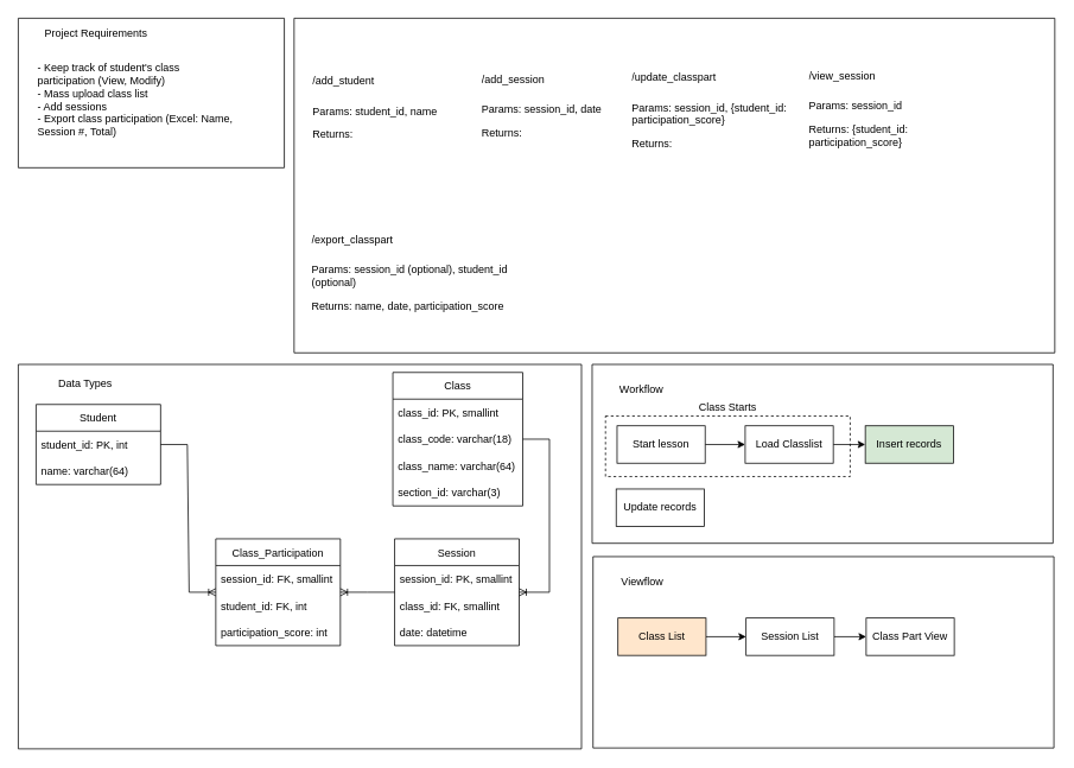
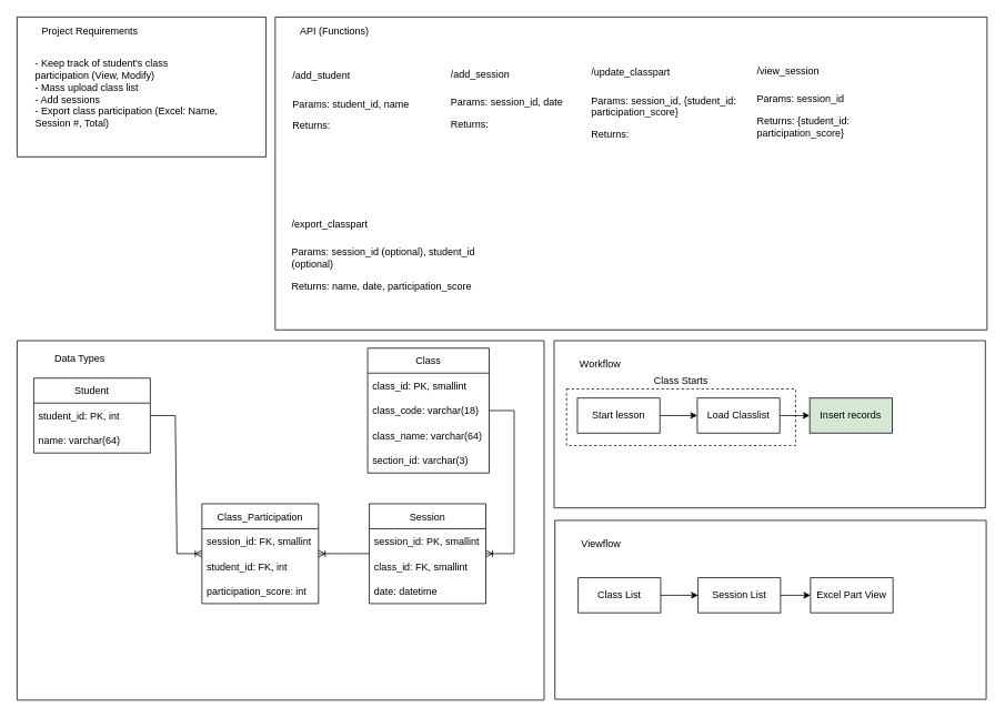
  <mxCell id="0" />
  <mxCell id="1" parent="0" />
  <mxCell id="2" value="" style="swimlane;startSize=0;strokeColor=default;" parent="1" vertex="1"><mxGeometry x="20" y="20" width="299" height="168" as="geometry"><mxRectangle x="3" y="3" width="50" height="44" as="alternateBounds" /></mxGeometry></mxCell>
  <mxCell id="3" value="Project Requirements" style="text;html=1;align=center;verticalAlign=middle;resizable=0;points=[];autosize=1;strokeColor=none;fillColor=none;" parent="2" vertex="1"><mxGeometry x="20" y="4" width="133" height="26" as="geometry" /></mxCell>
  <mxCell id="4" value="- Keep track of student's class participation (View, Modify)&lt;br&gt;- Mass upload class list&lt;br&gt;- Add sessions&lt;br&gt;- Export class participation (Excel: Name, Session #, Total)" style="text;html=1;strokeColor=none;fillColor=none;align=left;verticalAlign=middle;whiteSpace=wrap;rounded=0;" parent="2" vertex="1"><mxGeometry x="20" y="27" width="229" height="129" as="geometry" /></mxCell>
  <mxCell id="5" value="" style="swimlane;startSize=0;strokeColor=default;" parent="1" vertex="1"><mxGeometry x="330" y="20" width="855" height="376" as="geometry"><mxRectangle x="304" y="3" width="50" height="44" as="alternateBounds" /></mxGeometry></mxCell>
+ <mxCell id="6" value="API (Functions)" style="text;html=1;align=center;verticalAlign=middle;resizable=0;points=[];autosize=1;strokeColor=none;fillColor=none;" parent="5" vertex="1"><mxGeometry x="20" y="5" width="101" height="26" as="geometry" /></mxCell>
  <mxCell id="7" value="&lt;h1 style=&quot;&quot;&gt;&lt;font style=&quot;font-weight: normal; font-size: 12px;&quot;&gt;/add_student&lt;/font&gt;&lt;/h1&gt;&lt;p style=&quot;&quot;&gt;Params: student_id, name&lt;br&gt;&lt;/p&gt;&lt;p style=&quot;&quot;&gt;Returns:&amp;nbsp;&lt;/p&gt;&lt;p style=&quot;&quot;&gt;&lt;br&gt;&lt;/p&gt;" style="text;html=1;strokeColor=none;fillColor=none;spacing=5;spacingTop=-20;whiteSpace=wrap;overflow=hidden;rounded=0;" parent="5" vertex="1"><mxGeometry x="16" y="47" width="190" height="120" as="geometry" /></mxCell>
  <mxCell id="8" value="&lt;h1 style=&quot;&quot;&gt;&lt;font style=&quot;font-weight: normal; font-size: 12px;&quot;&gt;/add_session&lt;/font&gt;&lt;/h1&gt;&lt;p style=&quot;&quot;&gt;Params: session_id, date&lt;br&gt;&lt;/p&gt;&lt;p style=&quot;&quot;&gt;Returns:&amp;nbsp;&lt;/p&gt;&lt;p style=&quot;&quot;&gt;&lt;br&gt;&lt;/p&gt;" style="text;html=1;strokeColor=none;fillColor=none;spacing=5;spacingTop=-20;whiteSpace=wrap;overflow=hidden;rounded=0;" parent="5" vertex="1"><mxGeometry x="206" y="45" width="190" height="120" as="geometry" /></mxCell>
  <mxCell id="9" value="&lt;h1 style=&quot;&quot;&gt;&lt;font style=&quot;font-weight: normal; font-size: 12px;&quot;&gt;/update_classpart&lt;/font&gt;&lt;/h1&gt;&lt;p style=&quot;&quot;&gt;Params: session_id, {student_id: participation_score}&lt;br&gt;&lt;/p&gt;&lt;p style=&quot;&quot;&gt;Returns:&amp;nbsp;&lt;/p&gt;&lt;p style=&quot;&quot;&gt;&lt;br&gt;&lt;/p&gt;" style="text;html=1;strokeColor=none;fillColor=none;spacing=5;spacingTop=-20;whiteSpace=wrap;overflow=hidden;rounded=0;" parent="5" vertex="1"><mxGeometry x="375" y="43" width="190" height="120" as="geometry" /></mxCell>
  <mxCell id="10" value="&lt;h1 style=&quot;&quot;&gt;&lt;font style=&quot;font-weight: normal; font-size: 12px;&quot;&gt;/view_session&lt;/font&gt;&lt;/h1&gt;&lt;p style=&quot;&quot;&gt;Params: session_id&lt;br&gt;&lt;/p&gt;&lt;p style=&quot;&quot;&gt;Returns: {student_id: participation_score}&lt;/p&gt;&lt;p style=&quot;&quot;&gt;&lt;br&gt;&lt;/p&gt;" style="text;html=1;strokeColor=none;fillColor=none;spacing=5;spacingTop=-20;whiteSpace=wrap;overflow=hidden;rounded=0;" parent="5" vertex="1"><mxGeometry x="574" y="41" width="190" height="120" as="geometry" /></mxCell>
  <mxCell id="11" value="&lt;h1 style=&quot;&quot;&gt;&lt;font style=&quot;font-weight: normal; font-size: 12px;&quot;&gt;/export_classpart&lt;/font&gt;&lt;/h1&gt;&lt;p style=&quot;&quot;&gt;Params: session_id (optional), student_id (optional)&lt;br&gt;&lt;/p&gt;&lt;p style=&quot;&quot;&gt;Returns: name, date, participation_score&lt;/p&gt;&lt;p style=&quot;&quot;&gt;&lt;br&gt;&lt;/p&gt;" style="text;html=1;strokeColor=none;fillColor=none;spacing=5;spacingTop=-20;whiteSpace=wrap;overflow=hidden;rounded=0;" parent="5" vertex="1"><mxGeometry x="15" y="225" width="238" height="120" as="geometry" /></mxCell>
  <mxCell id="12" value="" style="swimlane;startSize=0;fontSize=12;strokeColor=default;" parent="1" vertex="1"><mxGeometry x="20" y="409" width="633" height="432" as="geometry" /></mxCell>
  <mxCell id="13" value="Data Types" style="text;html=1;align=center;verticalAlign=middle;resizable=0;points=[];autosize=1;strokeColor=none;fillColor=none;" parent="12" vertex="1"><mxGeometry x="36" y="9" width="78" height="26" as="geometry" /></mxCell>
  <mxCell id="14" value="Student" style="swimlane;fontStyle=0;childLayout=stackLayout;horizontal=1;startSize=30;horizontalStack=0;resizeParent=1;resizeParentMax=0;resizeLast=0;collapsible=1;marginBottom=0;fontSize=12;strokeColor=default;" parent="12" vertex="1"><mxGeometry x="20" y="45" width="140" height="90" as="geometry" /></mxCell>
  <mxCell id="15" value="student_id: PK, int " style="text;strokeColor=none;fillColor=none;align=left;verticalAlign=middle;spacingLeft=4;spacingRight=4;overflow=hidden;points=[[0,0.5],[1,0.5]];portConstraint=eastwest;rotatable=0;fontSize=12;" parent="14" vertex="1"><mxGeometry y="30" width="140" height="30" as="geometry" /></mxCell>
  <mxCell id="16" value="name: varchar(64)" style="text;strokeColor=none;fillColor=none;align=left;verticalAlign=middle;spacingLeft=4;spacingRight=4;overflow=hidden;points=[[0,0.5],[1,0.5]];portConstraint=eastwest;rotatable=0;fontSize=12;" parent="14" vertex="1"><mxGeometry y="60" width="140" height="30" as="geometry" /></mxCell>
  <mxCell id="17" value="Session" style="swimlane;fontStyle=0;childLayout=stackLayout;horizontal=1;startSize=30;horizontalStack=0;resizeParent=1;resizeParentMax=0;resizeLast=0;collapsible=1;marginBottom=0;fontSize=12;strokeColor=default;" parent="12" vertex="1"><mxGeometry x="423" y="196" width="140" height="120" as="geometry" /></mxCell>
  <mxCell id="18" value="session_id: PK, smallint" style="text;strokeColor=none;fillColor=none;align=left;verticalAlign=middle;spacingLeft=4;spacingRight=4;overflow=hidden;points=[[0,0.5],[1,0.5]];portConstraint=eastwest;rotatable=0;fontSize=12;" parent="17" vertex="1"><mxGeometry y="30" width="140" height="30" as="geometry" /></mxCell>
  <mxCell id="19" value="class_id: FK, smallint" style="text;strokeColor=none;fillColor=none;align=left;verticalAlign=middle;spacingLeft=4;spacingRight=4;overflow=hidden;points=[[0,0.5],[1,0.5]];portConstraint=eastwest;rotatable=0;fontSize=12;" parent="17" vertex="1"><mxGeometry y="60" width="140" height="30" as="geometry" /></mxCell>
  <mxCell id="20" value="date: datetime" style="text;strokeColor=none;fillColor=none;align=left;verticalAlign=middle;spacingLeft=4;spacingRight=4;overflow=hidden;points=[[0,0.5],[1,0.5]];portConstraint=eastwest;rotatable=0;fontSize=12;" parent="17" vertex="1"><mxGeometry y="90" width="140" height="30" as="geometry" /></mxCell>
  <mxCell id="21" value="Class_Participation" style="swimlane;fontStyle=0;childLayout=stackLayout;horizontal=1;startSize=30;horizontalStack=0;resizeParent=1;resizeParentMax=0;resizeLast=0;collapsible=1;marginBottom=0;fontSize=12;strokeColor=default;" parent="12" vertex="1"><mxGeometry x="222" y="196" width="140" height="120" as="geometry" /></mxCell>
  <mxCell id="22" value="session_id: FK, smallint" style="text;strokeColor=none;fillColor=none;align=left;verticalAlign=middle;spacingLeft=4;spacingRight=4;overflow=hidden;points=[[0,0.5],[1,0.5]];portConstraint=eastwest;rotatable=0;fontSize=12;" parent="21" vertex="1"><mxGeometry y="30" width="140" height="30" as="geometry" /></mxCell>
  <mxCell id="23" value="student_id: FK, int" style="text;strokeColor=none;fillColor=none;align=left;verticalAlign=middle;spacingLeft=4;spacingRight=4;overflow=hidden;points=[[0,0.5],[1,0.5]];portConstraint=eastwest;rotatable=0;fontSize=12;" parent="21" vertex="1"><mxGeometry y="60" width="140" height="30" as="geometry" /></mxCell>
  <mxCell id="24" value="participation_score: int" style="text;strokeColor=none;fillColor=none;align=left;verticalAlign=middle;spacingLeft=4;spacingRight=4;overflow=hidden;points=[[0,0.5],[1,0.5]];portConstraint=eastwest;rotatable=0;fontSize=12;" parent="21" vertex="1"><mxGeometry y="90" width="140" height="30" as="geometry" /></mxCell>
  <mxCell id="25" value="" style="edgeStyle=entityRelationEdgeStyle;fontSize=12;html=1;endArrow=ERoneToMany;rounded=0;" parent="12" source="14" target="21" edge="1"><mxGeometry width="100" height="100" relative="1" as="geometry"><mxPoint x="216" y="120" as="sourcePoint" /><mxPoint x="316" y="20" as="targetPoint" /></mxGeometry></mxCell>
  <mxCell id="26" value="" style="edgeStyle=entityRelationEdgeStyle;fontSize=12;html=1;endArrow=ERoneToMany;rounded=0;" parent="12" source="17" target="21" edge="1"><mxGeometry width="100" height="100" relative="1" as="geometry"><mxPoint x="350" y="66" as="sourcePoint" /><mxPoint x="412" y="232" as="targetPoint" /></mxGeometry></mxCell>
  <mxCell id="27" value="Class" style="swimlane;fontStyle=0;childLayout=stackLayout;horizontal=1;startSize=30;horizontalStack=0;resizeParent=1;resizeParentMax=0;resizeLast=0;collapsible=1;marginBottom=0;" parent="12" vertex="1"><mxGeometry x="421" y="9" width="146" height="150" as="geometry" /></mxCell>
  <mxCell id="28" value="class_id: PK, smallint" style="text;strokeColor=none;fillColor=none;align=left;verticalAlign=middle;spacingLeft=4;spacingRight=4;overflow=hidden;points=[[0,0.5],[1,0.5]];portConstraint=eastwest;rotatable=0;" parent="27" vertex="1"><mxGeometry y="30" width="146" height="30" as="geometry" /></mxCell>
  <mxCell id="29" value="class_code: varchar(18)" style="text;strokeColor=none;fillColor=none;align=left;verticalAlign=middle;spacingLeft=4;spacingRight=4;overflow=hidden;points=[[0,0.5],[1,0.5]];portConstraint=eastwest;rotatable=0;" parent="27" vertex="1"><mxGeometry y="60" width="146" height="30" as="geometry" /></mxCell>
  <mxCell id="30" value="class_name: varchar(64)" style="text;strokeColor=none;fillColor=none;align=left;verticalAlign=middle;spacingLeft=4;spacingRight=4;overflow=hidden;points=[[0,0.5],[1,0.5]];portConstraint=eastwest;rotatable=0;" parent="27" vertex="1"><mxGeometry y="90" width="146" height="30" as="geometry" /></mxCell>
  <mxCell id="31" value="section_id: varchar(3)" style="text;strokeColor=none;fillColor=none;align=left;verticalAlign=middle;spacingLeft=4;spacingRight=4;overflow=hidden;points=[[0,0.5],[1,0.5]];portConstraint=eastwest;rotatable=0;" parent="27" vertex="1"><mxGeometry y="120" width="146" height="30" as="geometry" /></mxCell>
  <mxCell id="32" value="" style="edgeStyle=entityRelationEdgeStyle;fontSize=12;html=1;endArrow=ERoneToMany;rounded=0;" parent="12" source="27" target="17" edge="1"><mxGeometry width="100" height="100" relative="1" as="geometry"><mxPoint x="526" y="336" as="sourcePoint" /><mxPoint x="626" y="236" as="targetPoint" /></mxGeometry></mxCell>
  <mxCell id="33" value="" style="swimlane;startSize=0;" parent="1" vertex="1"><mxGeometry x="665" y="409" width="518" height="201" as="geometry" /></mxCell>
  <mxCell id="34" value="Workflow" style="text;html=1;align=center;verticalAlign=middle;resizable=0;points=[];autosize=1;strokeColor=none;fillColor=none;" parent="33" vertex="1"><mxGeometry x="21" y="15" width="67" height="26" as="geometry" /></mxCell>
  <mxCell id="35" style="edgeStyle=orthogonalEdgeStyle;rounded=0;orthogonalLoop=1;jettySize=auto;html=1;exitX=1;exitY=0.5;exitDx=0;exitDy=0;entryX=0;entryY=0.5;entryDx=0;entryDy=0;" parent="33" source="36" target="38" edge="1"><mxGeometry relative="1" as="geometry" /></mxCell>
  <mxCell id="36" value="Start lesson" style="rounded=0;whiteSpace=wrap;html=1;" parent="33" vertex="1"><mxGeometry x="28" y="69" width="99" height="42" as="geometry" /></mxCell>
  <mxCell id="37" style="edgeStyle=orthogonalEdgeStyle;rounded=0;orthogonalLoop=1;jettySize=auto;html=1;exitX=1;exitY=0.5;exitDx=0;exitDy=0;entryX=0;entryY=0.5;entryDx=0;entryDy=0;" parent="33" source="38" target="39" edge="1"><mxGeometry relative="1" as="geometry" /></mxCell>
  <mxCell id="38" value="Load Classlist" style="rounded=0;whiteSpace=wrap;html=1;" parent="33" vertex="1"><mxGeometry x="172" y="69" width="99" height="42" as="geometry" /></mxCell>
  <mxCell id="39" value="Insert records" style="rounded=0;whiteSpace=wrap;html=1;fillColor=#d5e8d4;" parent="33" vertex="1"><mxGeometry x="307" y="69" width="99" height="42" as="geometry" /></mxCell>
  <mxCell id="40" value="Class Starts" style="rounded=0;whiteSpace=wrap;html=1;fillColor=none;labelPosition=center;verticalLabelPosition=top;align=center;verticalAlign=bottom;dashed=1;" parent="33" vertex="1"><mxGeometry x="15" y="58" width="275" height="68" as="geometry" /></mxCell>
- <mxCell id="41" value="Update records" style="rounded=0;whiteSpace=wrap;html=1;" parent="33" vertex="1"><mxGeometry x="27" y="140" width="99" height="42" as="geometry" /></mxCell>
  <mxCell id="42" value="" style="swimlane;startSize=0;" vertex="1" parent="1"><mxGeometry x="666" y="625" width="518" height="215" as="geometry" /></mxCell>
  <mxCell id="43" value="Viewflow" style="text;html=1;align=center;verticalAlign=middle;resizable=0;points=[];autosize=1;strokeColor=none;fillColor=none;" vertex="1" parent="42"><mxGeometry x="22" y="15" width="65" height="26" as="geometry" /></mxCell>
  <mxCell id="44" style="edgeStyle=orthogonalEdgeStyle;rounded=0;orthogonalLoop=1;jettySize=auto;html=1;exitX=1;exitY=0.5;exitDx=0;exitDy=0;entryX=0;entryY=0.5;entryDx=0;entryDy=0;" edge="1" parent="42" source="45" target="47"><mxGeometry relative="1" as="geometry" /></mxCell>
- <mxCell id="45" value="Class List" style="rounded=0;whiteSpace=wrap;html=1;fillColor=#ffe6cc;" vertex="1" parent="42"><mxGeometry x="28" y="69" width="99" height="42" as="geometry" /></mxCell>
+ <mxCell id="45" value="Class List" style="rounded=0;whiteSpace=wrap;html=1;" vertex="1" parent="42"><mxGeometry x="28" y="69" width="99" height="42" as="geometry" /></mxCell>
  <mxCell id="46" style="edgeStyle=orthogonalEdgeStyle;rounded=0;orthogonalLoop=1;jettySize=auto;html=1;exitX=1;exitY=0.5;exitDx=0;exitDy=0;entryX=0;entryY=0.5;entryDx=0;entryDy=0;" edge="1" parent="42" source="47" target="48"><mxGeometry relative="1" as="geometry" /></mxCell>
  <mxCell id="47" value="Session List" style="rounded=0;whiteSpace=wrap;html=1;" vertex="1" parent="42"><mxGeometry x="172" y="69" width="99" height="42" as="geometry" /></mxCell>
- <mxCell id="48" value="Class Part View" style="rounded=0;whiteSpace=wrap;html=1;" vertex="1" parent="42"><mxGeometry x="307" y="69" width="99" height="42" as="geometry" /></mxCell>
+ <mxCell id="48" value="Excel Part View" style="rounded=0;whiteSpace=wrap;html=1;" vertex="1" parent="42"><mxGeometry x="307" y="69" width="99" height="42" as="geometry" /></mxCell>
